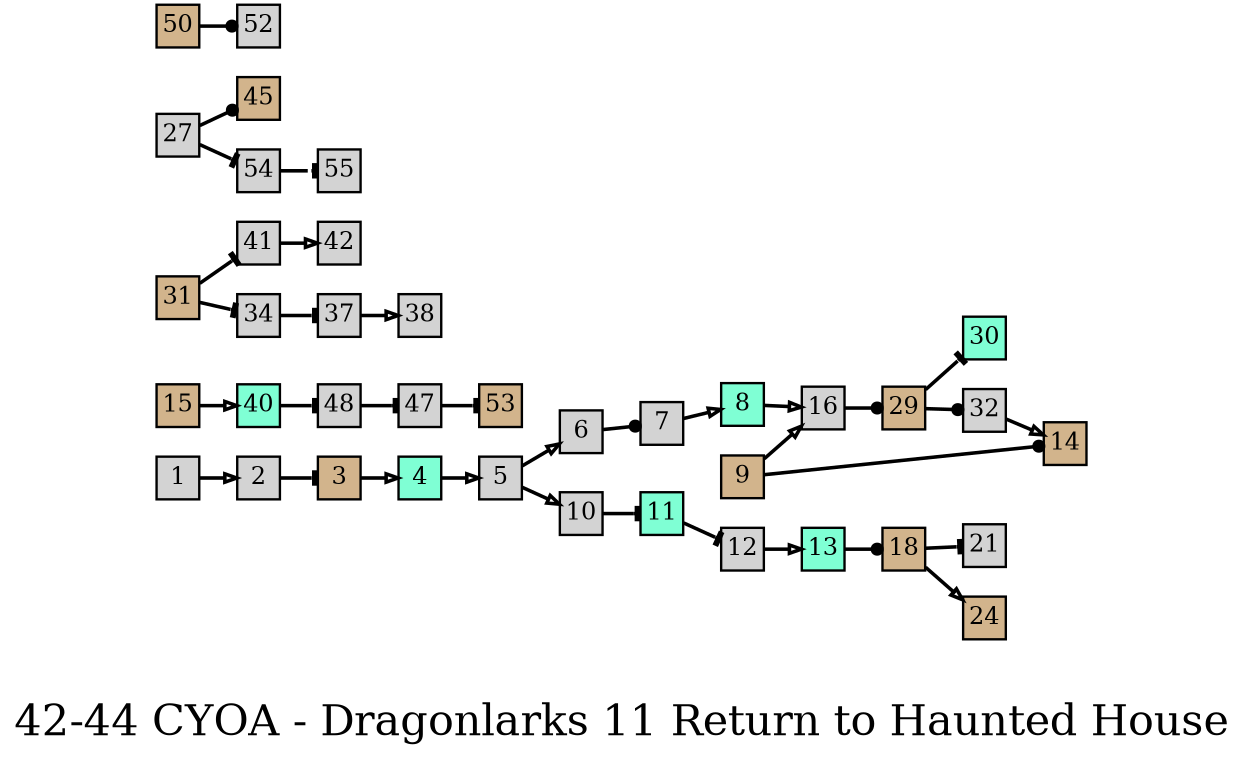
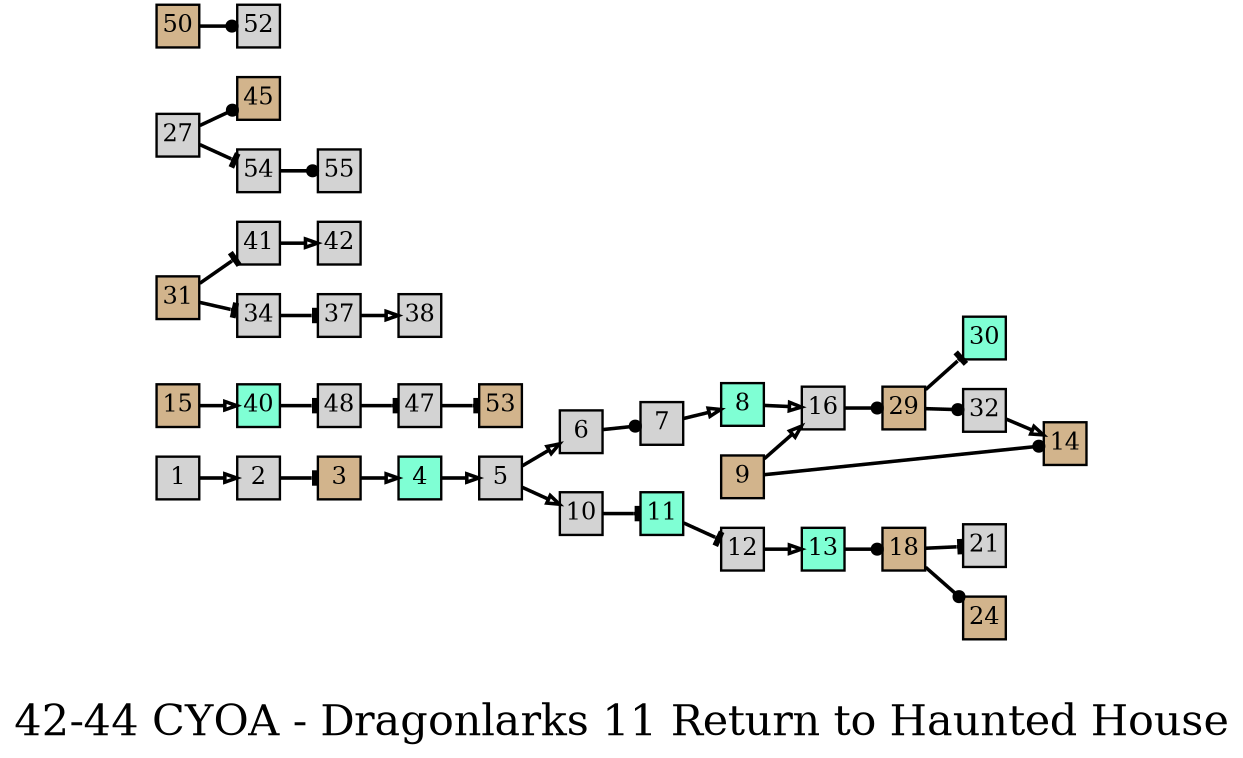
  digraph {
    fontsize=36
    label="42-44 CYOA - Dragonlarks 11 Return to Haunted House"
    nodesep=0.35
    ordering=out
    rankdir=LR
    ranksep=0.45
    node [fillcolor=lightgrey fixedsize=true fontsize=20 labelfloat=true margin="0,0" penwidth=2 regular=true shape=rect style=filled]
    edge [arrowhead=onormal fontsize=12 labelfloat=true penwidth=3 style=solid]
    1
    2
    3 [fillcolor=tan]
    4 [fillcolor=aquamarine]
    5
    6
    10
    7
    11 [fillcolor=aquamarine]
    8 [fillcolor=aquamarine]
    12
    16
    9 [fillcolor=tan]
    14 [fillcolor=tan]
    29 [fillcolor=tan]
    15 [fillcolor=tan]
    40 [fillcolor=aquamarine]
    30 [fillcolor=aquamarine]
    32
    13 [fillcolor=aquamarine]
    18 [fillcolor=tan]
    21
    24 [fillcolor=tan]
    48
    47
    31 [fillcolor=tan]
    41
    34
    42
    37
    45 [fillcolor=tan]
    27
    54
    55
    38
    53 [fillcolor=tan]
    50 [fillcolor=tan]
    52
    1 -> 2
    2 -> 3 [arrowhead=tee]
    3 -> 4
    4 -> 5 [style=bold]
    5 -> 6
    5 -> 10 [style=bold]
    6 -> 7 [arrowhead=dot]
    10 -> 11 [arrowhead=tee style=bold]
    7 -> 8 [style=bold]
    11 -> 12 [arrowhead=tee]
    8 -> 16
    12 -> 13
    16 -> 29 [arrowhead=dot style=bold]
    9 -> 16 [style=bold]
    9 -> 14 [arrowhead=dot style=bold]
    29 -> 30 [arrowhead=tee]
    29 -> 32 [arrowhead=dot]
    15 -> 40
    40 -> 48 [arrowhead=tee]
    32 -> 14 [style=bold]
    13 -> 18 [arrowhead=dot]
    18 -> 21 [arrowhead=tee style=bold]
-   18 -> 24 [style=bold]
+   18 -> 24 [arrowhead=dot style=bold]
    48 -> 47 [arrowhead=tee style=bold]
    47 -> 53 [arrowhead=tee]
    31 -> 41 [arrowhead=tee]
    31 -> 34 [arrowhead=tee style=bold]
    41 -> 42
    34 -> 37 [arrowhead=tee]
    37 -> 38
    27 -> 45 [arrowhead=dot style=bold]
    27 -> 54 [arrowhead=tee style=bold]
-   54 -> 55 [arrowhead=tee style=bold]
+   54 -> 55 [arrowhead=dot style=bold]
    50 -> 52 [arrowhead=dot]
  }
